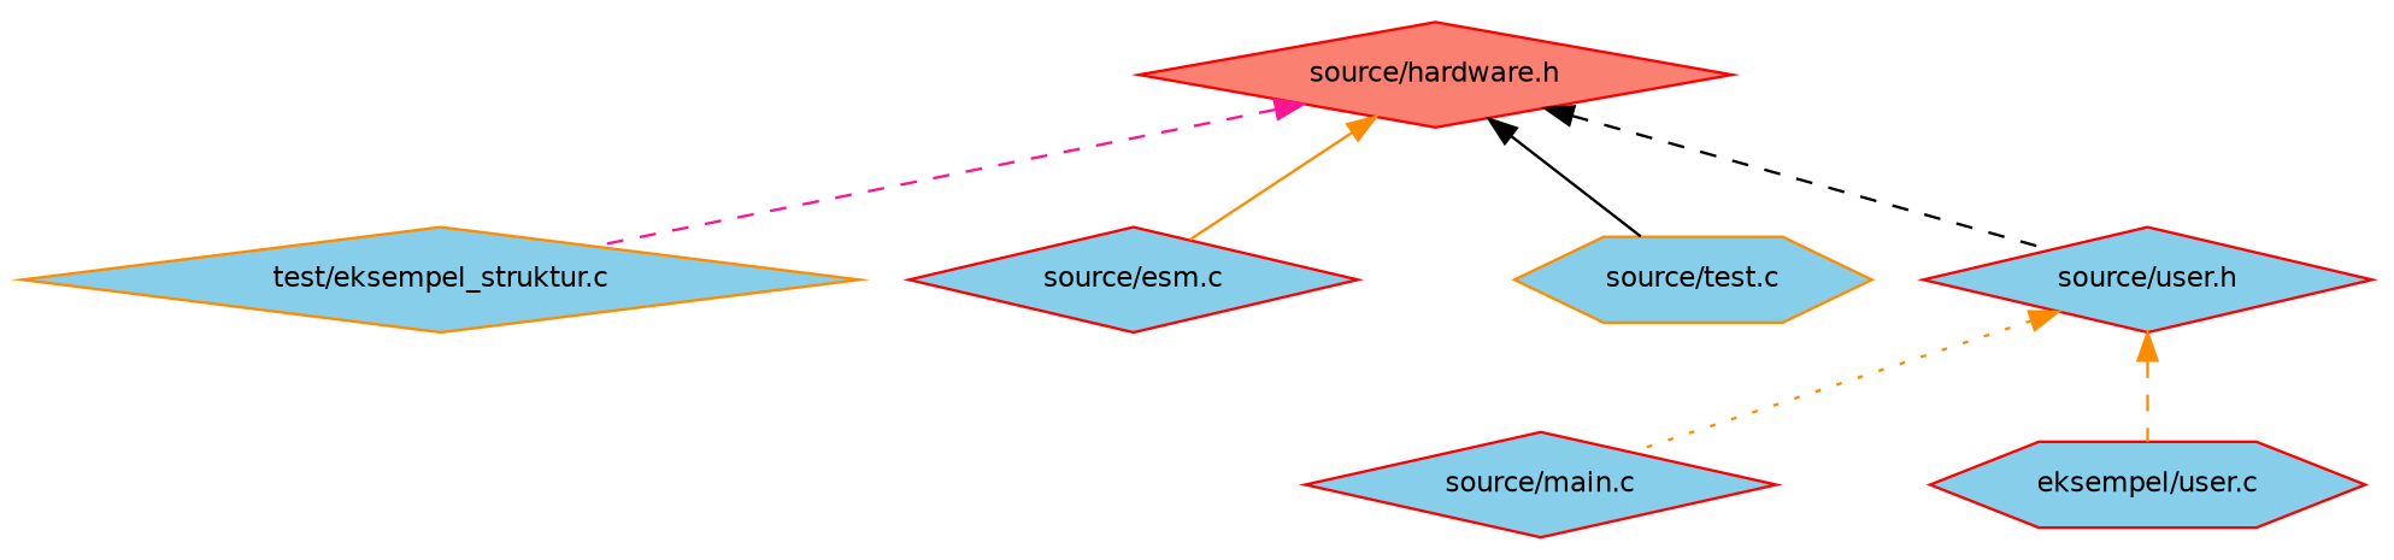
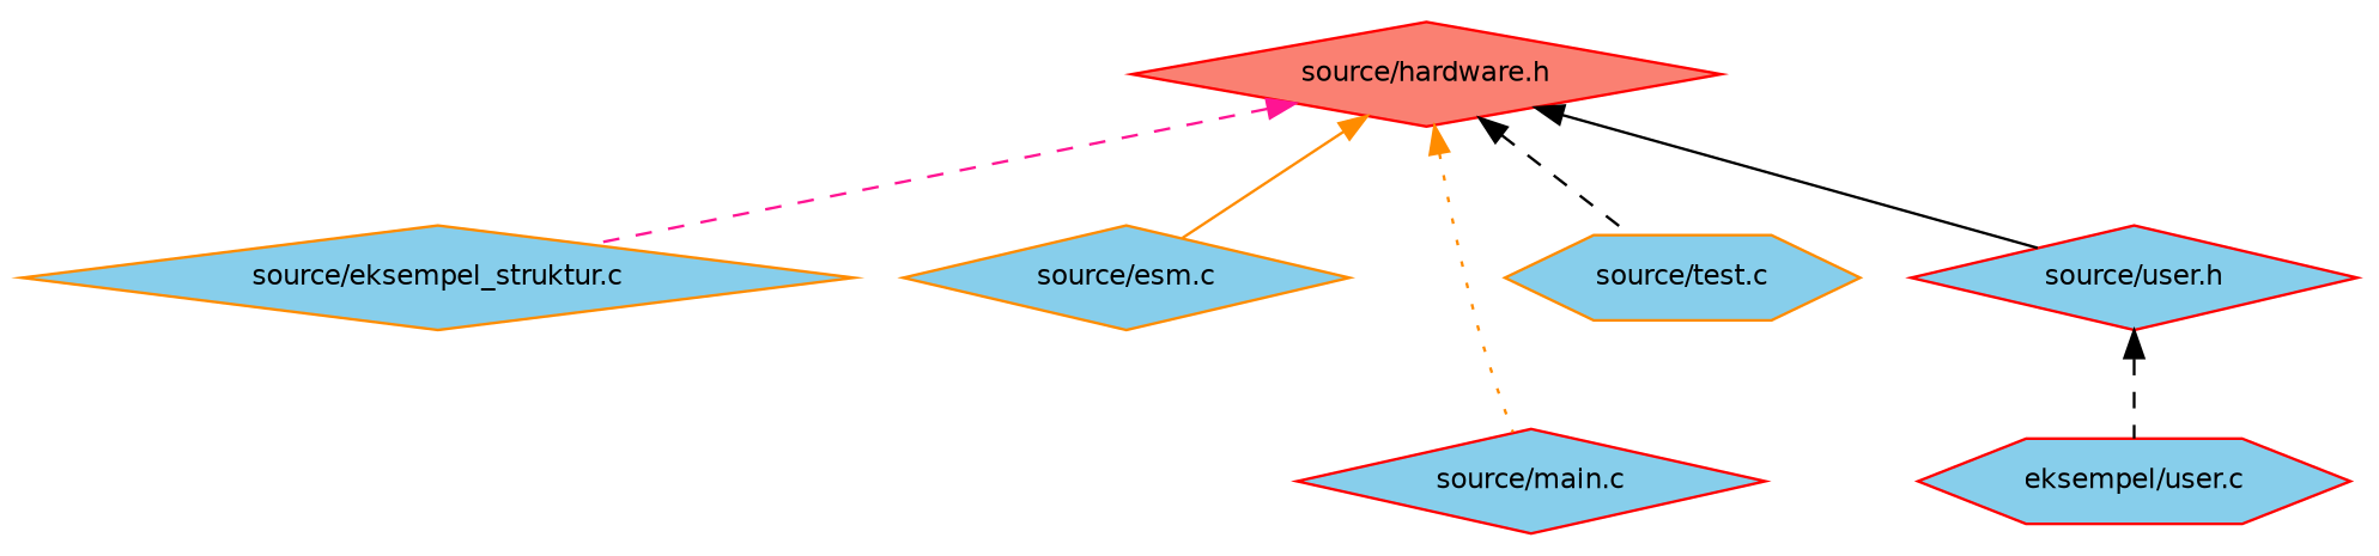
  digraph {
    node [color=red fillcolor=skyblue fontname=Helvetica fontsize=10 shape=diamond style=filled]
    edge [color=darkorange dir=back fontname=Helvetica fontsize=10 labelfontname=Helvetica labelfontsize=10 style=solid]
    n1 [fillcolor=salmon fontcolor=black height=0.2 label="source/hardware.h" width=0.4]
-   n2 [color=darkorange height=0.2 label="test/eksempel_struktur.c" width=0.4]
-   n3 [height=0.2 label="source/esm.c" width=0.4]
+   n2 [color=darkorange height=0.2 label="source/eksempel_struktur.c" width=0.4]
+   n3 [color=darkorange height=0.2 label="source/esm.c" width=0.4]
    n4 [height=0.2 label="source/main.c" width=0.4]
    n5 [color=darkorange height=0.2 label="source/test.c" shape=hexagon width=0.4]
    n6 [height=0.2 label="source/user.h" width=0.4]
    n7 [height=0.2 label="eksempel/user.c" shape=hexagon width=0.4]
    n1 -> n2 [color=deeppink style=dashed]
    n1 -> n3
-   n6 -> n4 [style=dotted]
-   n1 -> n5 [color=black]
-   n1 -> n6 [color=black style=dashed]
-   n6 -> n7 [style=dashed]
+   n1 -> n4 [style=dotted]
+   n1 -> n5 [color=black style=dashed]
+   n1 -> n6 [color=black]
+   n6 -> n7 [color=black style=dashed]
  }
